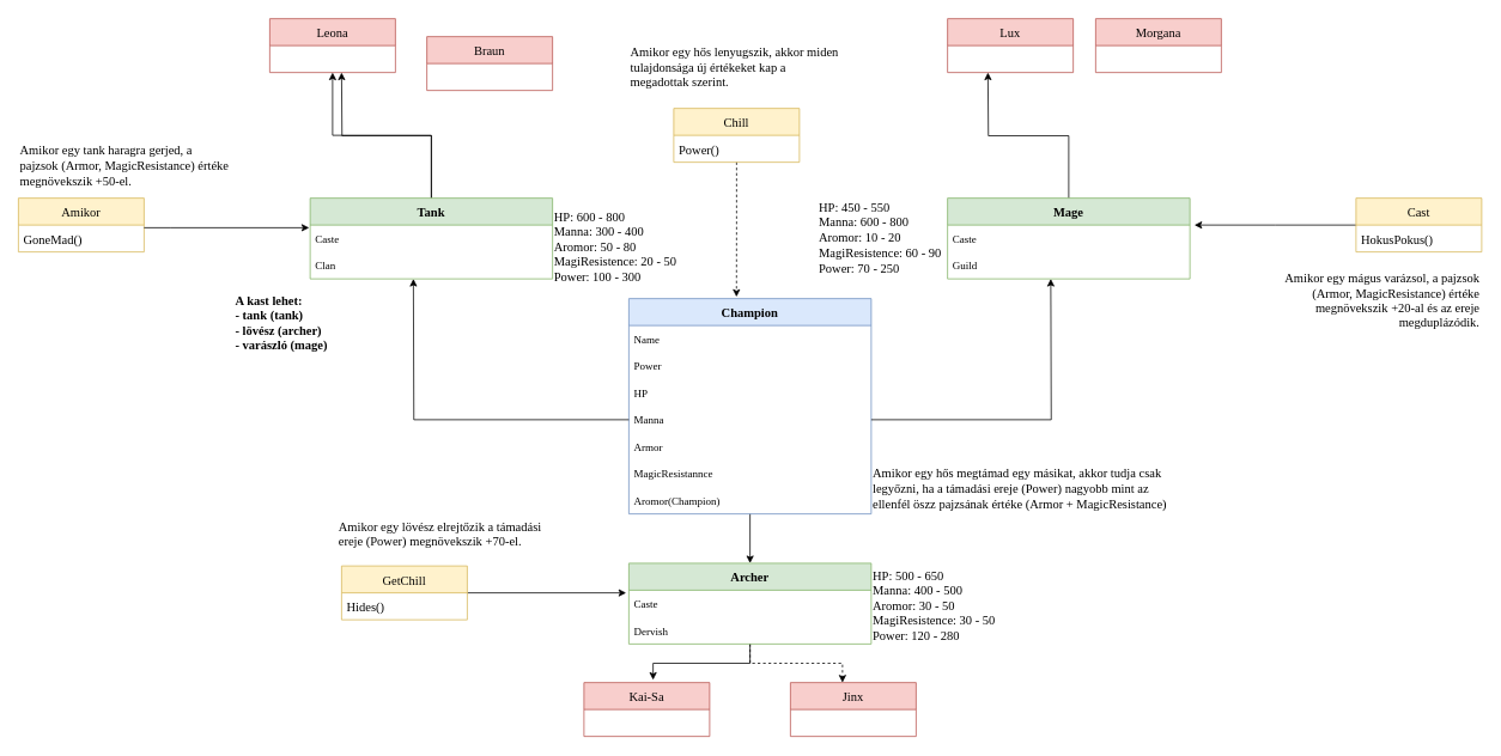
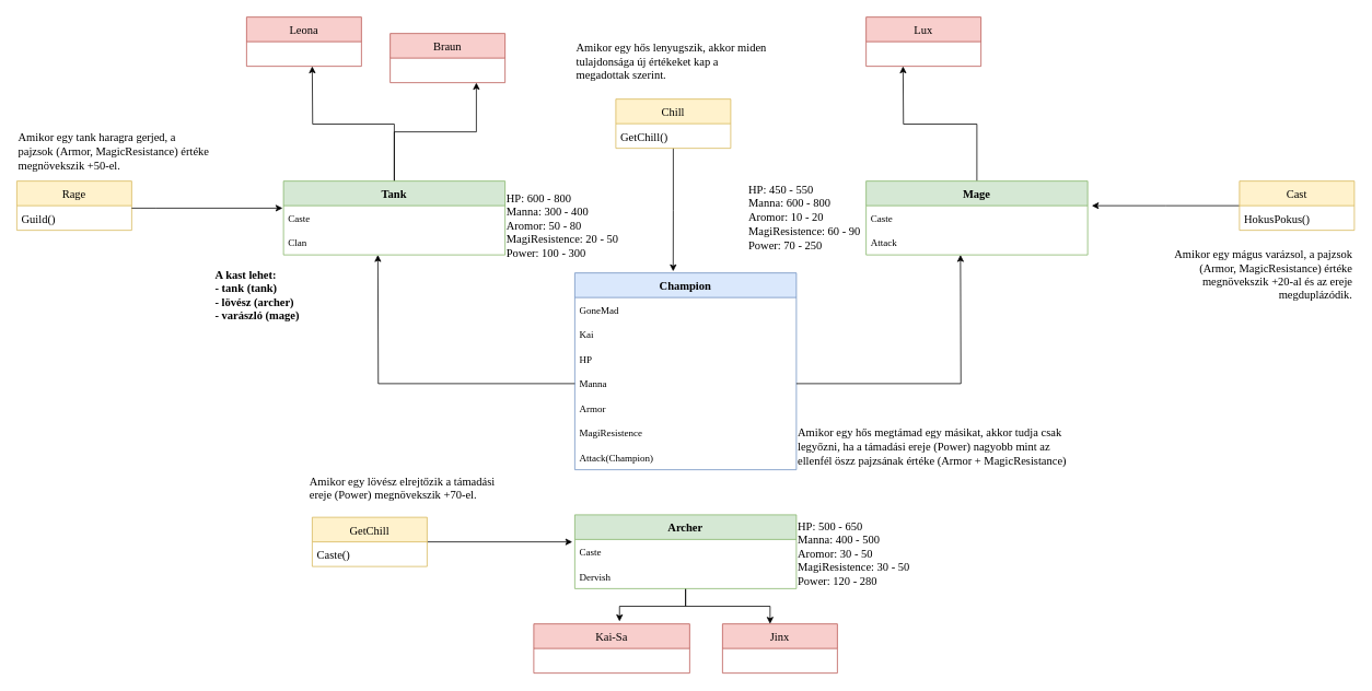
  <mxCell id="0" />
  <mxCell id="1" parent="0" />
- <mxCell id="2" style="edgeStyle=orthogonalEdgeStyle;rounded=0;orthogonalLoop=1;jettySize=auto;html=1;entryX=0.5;entryY=0;entryDx=0;entryDy=0;fontSize=14;fontFamily=Times New Roman;" edge="1" parent="1" source="3" target="18"><mxGeometry relative="1" as="geometry" /></mxCell>
  <mxCell id="3" value="Champion" style="swimlane;fontStyle=1;childLayout=stackLayout;horizontal=1;startSize=30;horizontalStack=0;resizeParent=1;resizeParentMax=0;resizeLast=0;collapsible=1;marginBottom=0;fontSize=14;fillColor=#dae8fc;strokeColor=#6c8ebf;fontFamily=Times New Roman;" vertex="1" parent="1"><mxGeometry x="700" y="332" width="270" height="240" as="geometry" /></mxCell>
- <mxCell id="4" value="Name" style="text;strokeColor=none;fillColor=none;align=left;verticalAlign=middle;spacingLeft=4;spacingRight=4;overflow=hidden;points=[[0,0.5],[1,0.5]];portConstraint=eastwest;rotatable=0;fontFamily=Times New Roman;" vertex="1" parent="3"><mxGeometry y="30" width="270" height="30" as="geometry" /></mxCell>
- <mxCell id="5" value="Power" style="text;strokeColor=none;fillColor=none;align=left;verticalAlign=middle;spacingLeft=4;spacingRight=4;overflow=hidden;points=[[0,0.5],[1,0.5]];portConstraint=eastwest;rotatable=0;fontFamily=Times New Roman;" vertex="1" parent="3"><mxGeometry y="60" width="270" height="30" as="geometry" /></mxCell>
+ <mxCell id="4" value="GoneMad" style="text;strokeColor=none;fillColor=none;align=left;verticalAlign=middle;spacingLeft=4;spacingRight=4;overflow=hidden;points=[[0,0.5],[1,0.5]];portConstraint=eastwest;rotatable=0;fontFamily=Times New Roman;" vertex="1" parent="3"><mxGeometry y="30" width="270" height="30" as="geometry" /></mxCell>
+ <mxCell id="5" value="Kai" style="text;strokeColor=none;fillColor=none;align=left;verticalAlign=middle;spacingLeft=4;spacingRight=4;overflow=hidden;points=[[0,0.5],[1,0.5]];portConstraint=eastwest;rotatable=0;fontFamily=Times New Roman;" vertex="1" parent="3"><mxGeometry y="60" width="270" height="30" as="geometry" /></mxCell>
  <mxCell id="6" value="HP" style="text;strokeColor=none;fillColor=none;align=left;verticalAlign=middle;spacingLeft=4;spacingRight=4;overflow=hidden;points=[[0,0.5],[1,0.5]];portConstraint=eastwest;rotatable=0;fontFamily=Times New Roman;" vertex="1" parent="3"><mxGeometry y="90" width="270" height="30" as="geometry" /></mxCell>
  <mxCell id="7" value="Manna" style="text;strokeColor=none;fillColor=none;align=left;verticalAlign=middle;spacingLeft=4;spacingRight=4;overflow=hidden;points=[[0,0.5],[1,0.5]];portConstraint=eastwest;rotatable=0;fontFamily=Times New Roman;" vertex="1" parent="3"><mxGeometry y="120" width="270" height="30" as="geometry" /></mxCell>
  <mxCell id="8" value="Armor" style="text;strokeColor=none;fillColor=none;align=left;verticalAlign=middle;spacingLeft=4;spacingRight=4;overflow=hidden;points=[[0,0.5],[1,0.5]];portConstraint=eastwest;rotatable=0;fontFamily=Times New Roman;" vertex="1" parent="3"><mxGeometry y="150" width="270" height="30" as="geometry" /></mxCell>
- <mxCell id="9" value="MagicResistannce" style="text;strokeColor=none;fillColor=none;align=left;verticalAlign=middle;spacingLeft=4;spacingRight=4;overflow=hidden;points=[[0,0.5],[1,0.5]];portConstraint=eastwest;rotatable=0;fontFamily=Times New Roman;" vertex="1" parent="3"><mxGeometry y="180" width="270" height="30" as="geometry" /></mxCell>
- <mxCell id="10" value="Aromor(Champion)" style="text;strokeColor=none;fillColor=none;align=left;verticalAlign=middle;spacingLeft=4;spacingRight=4;overflow=hidden;points=[[0,0.5],[1,0.5]];portConstraint=eastwest;rotatable=0;fontFamily=Times New Roman;" vertex="1" parent="3"><mxGeometry y="210" width="270" height="30" as="geometry" /></mxCell>
+ <mxCell id="9" value="MagiResistence" style="text;strokeColor=none;fillColor=none;align=left;verticalAlign=middle;spacingLeft=4;spacingRight=4;overflow=hidden;points=[[0,0.5],[1,0.5]];portConstraint=eastwest;rotatable=0;fontFamily=Times New Roman;" vertex="1" parent="3"><mxGeometry y="180" width="270" height="30" as="geometry" /></mxCell>
+ <mxCell id="10" value="Attack(Champion)" style="text;strokeColor=none;fillColor=none;align=left;verticalAlign=middle;spacingLeft=4;spacingRight=4;overflow=hidden;points=[[0,0.5],[1,0.5]];portConstraint=eastwest;rotatable=0;fontFamily=Times New Roman;" vertex="1" parent="3"><mxGeometry y="210" width="270" height="30" as="geometry" /></mxCell>
  <mxCell id="11" style="edgeStyle=orthogonalEdgeStyle;rounded=0;orthogonalLoop=1;jettySize=auto;html=1;fontSize=14;fontFamily=Times New Roman;" edge="1" parent="1" source="13"><mxGeometry relative="1" as="geometry"><mxPoint x="380" y="80" as="targetPoint" /></mxGeometry></mxCell>
- <mxCell id="12" style="edgeStyle=orthogonalEdgeStyle;rounded=0;orthogonalLoop=1;jettySize=auto;html=1;fontSize=14;fontFamily=Times New Roman;" edge="1" parent="1" source="13" target="31"><mxGeometry relative="1" as="geometry" /></mxCell>
+ <mxCell id="12" style="edgeStyle=orthogonalEdgeStyle;rounded=0;orthogonalLoop=1;jettySize=auto;html=1;entryX=0.75;entryY=1;entryDx=0;entryDy=0;fontSize=14;fontFamily=Times New Roman;" edge="1" parent="1" source="13" target="35"><mxGeometry relative="1" as="geometry" /></mxCell>
  <mxCell id="13" value="Tank" style="swimlane;fontStyle=1;childLayout=stackLayout;horizontal=1;startSize=30;horizontalStack=0;resizeParent=1;resizeParentMax=0;resizeLast=0;collapsible=1;marginBottom=0;fontSize=14;fillColor=#d5e8d4;strokeColor=#82b366;fontFamily=Times New Roman;" vertex="1" parent="1"><mxGeometry x="345" y="220" width="270" height="90" as="geometry" /></mxCell>
  <mxCell id="14" value="Caste" style="text;strokeColor=none;fillColor=none;align=left;verticalAlign=middle;spacingLeft=4;spacingRight=4;overflow=hidden;points=[[0,0.5],[1,0.5]];portConstraint=eastwest;rotatable=0;fontFamily=Times New Roman;" vertex="1" parent="13"><mxGeometry y="30" width="270" height="30" as="geometry" /></mxCell>
  <mxCell id="15" value="Clan" style="text;strokeColor=none;fillColor=none;align=left;verticalAlign=middle;spacingLeft=4;spacingRight=4;overflow=hidden;points=[[0,0.5],[1,0.5]];portConstraint=eastwest;rotatable=0;fontFamily=Times New Roman;" vertex="1" parent="13"><mxGeometry y="60" width="270" height="30" as="geometry" /></mxCell>
  <mxCell id="16" style="edgeStyle=orthogonalEdgeStyle;rounded=0;orthogonalLoop=1;jettySize=auto;html=1;entryX=0.55;entryY=-0.05;entryDx=0;entryDy=0;entryPerimeter=0;fontSize=14;fontFamily=Times New Roman;" edge="1" parent="1" source="18" target="32"><mxGeometry relative="1" as="geometry" /></mxCell>
- <mxCell id="17" style="edgeStyle=orthogonalEdgeStyle;rounded=0;orthogonalLoop=1;jettySize=auto;html=1;entryX=0.414;entryY=0;entryDx=0;entryDy=0;entryPerimeter=0;fontSize=14;fontFamily=Times New Roman;dashed=1;" edge="1" parent="1" source="18" target="38"><mxGeometry relative="1" as="geometry" /></mxCell>
+ <mxCell id="17" style="edgeStyle=orthogonalEdgeStyle;rounded=0;orthogonalLoop=1;jettySize=auto;html=1;entryX=0.414;entryY=0;entryDx=0;entryDy=0;entryPerimeter=0;fontSize=14;fontFamily=Times New Roman;" edge="1" parent="1" source="18" target="38"><mxGeometry relative="1" as="geometry" /></mxCell>
  <mxCell id="18" value="Archer" style="swimlane;fontStyle=1;childLayout=stackLayout;horizontal=1;startSize=30;horizontalStack=0;resizeParent=1;resizeParentMax=0;resizeLast=0;collapsible=1;marginBottom=0;fontSize=14;fillColor=#d5e8d4;strokeColor=#82b366;fontFamily=Times New Roman;" vertex="1" parent="1"><mxGeometry x="700" y="627" width="270" height="90" as="geometry" /></mxCell>
  <mxCell id="19" value="Caste" style="text;strokeColor=none;fillColor=none;align=left;verticalAlign=middle;spacingLeft=4;spacingRight=4;overflow=hidden;points=[[0,0.5],[1,0.5]];portConstraint=eastwest;rotatable=0;fontFamily=Times New Roman;" vertex="1" parent="18"><mxGeometry y="30" width="270" height="30" as="geometry" /></mxCell>
  <mxCell id="20" value="Dervish" style="text;strokeColor=none;fillColor=none;align=left;verticalAlign=middle;spacingLeft=4;spacingRight=4;overflow=hidden;points=[[0,0.5],[1,0.5]];portConstraint=eastwest;rotatable=0;fontStyle=0;fontFamily=Times New Roman;" vertex="1" parent="18"><mxGeometry y="60" width="270" height="30" as="geometry" /></mxCell>
  <mxCell id="21" style="edgeStyle=orthogonalEdgeStyle;rounded=0;orthogonalLoop=1;jettySize=auto;html=1;fontSize=14;fontFamily=Times New Roman;" edge="1" parent="1" source="22"><mxGeometry relative="1" as="geometry"><mxPoint x="1100" y="80" as="targetPoint" /></mxGeometry></mxCell>
  <mxCell id="22" value="Mage" style="swimlane;fontStyle=1;childLayout=stackLayout;horizontal=1;startSize=30;horizontalStack=0;resizeParent=1;resizeParentMax=0;resizeLast=0;collapsible=1;marginBottom=0;fontSize=14;fillColor=#d5e8d4;strokeColor=#82b366;fontFamily=Times New Roman;" vertex="1" parent="1"><mxGeometry x="1055" y="220" width="270" height="90" as="geometry" /></mxCell>
  <mxCell id="23" value="Caste" style="text;strokeColor=none;fillColor=none;align=left;verticalAlign=middle;spacingLeft=4;spacingRight=4;overflow=hidden;points=[[0,0.5],[1,0.5]];portConstraint=eastwest;rotatable=0;fontFamily=Times New Roman;" vertex="1" parent="22"><mxGeometry y="30" width="270" height="30" as="geometry" /></mxCell>
- <mxCell id="24" value="Guild" style="text;strokeColor=none;fillColor=none;align=left;verticalAlign=middle;spacingLeft=4;spacingRight=4;overflow=hidden;points=[[0,0.5],[1,0.5]];portConstraint=eastwest;rotatable=0;fontFamily=Times New Roman;" vertex="1" parent="22"><mxGeometry y="60" width="270" height="30" as="geometry" /></mxCell>
+ <mxCell id="24" value="Attack" style="text;strokeColor=none;fillColor=none;align=left;verticalAlign=middle;spacingLeft=4;spacingRight=4;overflow=hidden;points=[[0,0.5],[1,0.5]];portConstraint=eastwest;rotatable=0;fontFamily=Times New Roman;" vertex="1" parent="22"><mxGeometry y="60" width="270" height="30" as="geometry" /></mxCell>
  <mxCell id="25" style="edgeStyle=orthogonalEdgeStyle;rounded=0;orthogonalLoop=1;jettySize=auto;html=1;fontSize=14;fontFamily=Times New Roman;" edge="1" parent="1" source="7"><mxGeometry relative="1" as="geometry"><mxPoint x="460" y="310" as="targetPoint" /></mxGeometry></mxCell>
  <mxCell id="26" style="edgeStyle=orthogonalEdgeStyle;rounded=0;orthogonalLoop=1;jettySize=auto;html=1;fontSize=14;fontFamily=Times New Roman;" edge="1" parent="1" source="7"><mxGeometry relative="1" as="geometry"><mxPoint x="1170" y="310" as="targetPoint" /></mxGeometry></mxCell>
  <mxCell id="27" value="HP: 600 - 800&lt;br&gt;Manna: 300 - 400&lt;br&gt;Aromor: 50 - 80&lt;br&gt;MagiResistence: 20 - 50&lt;br&gt;Power: 100 - 300" style="text;html=1;strokeColor=none;fillColor=none;align=left;verticalAlign=middle;whiteSpace=wrap;rounded=0;fontSize=14;fontFamily=Times New Roman;" vertex="1" parent="1"><mxGeometry x="615" y="230" width="155" height="90" as="geometry" /></mxCell>
  <mxCell id="28" value="HP: 500 - 650&lt;br&gt;Manna: 400 - 500&lt;br&gt;Aromor: 30 - 50&lt;br&gt;MagiResistence: 30 - 50&lt;br&gt;Power: 120 - 280" style="text;html=1;strokeColor=none;fillColor=none;align=left;verticalAlign=middle;whiteSpace=wrap;rounded=0;fontSize=14;fontFamily=Times New Roman;" vertex="1" parent="1"><mxGeometry x="970" y="630" width="155" height="90" as="geometry" /></mxCell>
  <mxCell id="29" value="HP: 450 - 550&lt;br&gt;Manna: 600 - 800&lt;br&gt;Aromor: 10 - 20&lt;br&gt;MagiResistence: 60 - 90&lt;br&gt;Power: 70 - 250" style="text;html=1;strokeColor=none;fillColor=none;align=left;verticalAlign=middle;whiteSpace=wrap;rounded=0;fontSize=14;fontFamily=Times New Roman;" vertex="1" parent="1"><mxGeometry x="910" y="220" width="155" height="90" as="geometry" /></mxCell>
  <mxCell id="30" value="A kast lehet:&lt;br&gt;- tank (tank)&lt;br&gt;- lövész (archer)&lt;br&gt;- varászló (mage)" style="text;html=1;strokeColor=none;fillColor=none;align=left;verticalAlign=middle;whiteSpace=wrap;rounded=0;fontSize=14;fontStyle=1;fontFamily=Times New Roman;" vertex="1" parent="1"><mxGeometry y="320" width="130" height="80" as="geometry" x="260" /></mxCell>
  <mxCell id="31" value="Leona" style="swimlane;fontStyle=0;childLayout=stackLayout;horizontal=1;startSize=30;horizontalStack=0;resizeParent=1;resizeParentMax=0;resizeLast=0;collapsible=1;marginBottom=0;fontSize=14;fillColor=#f8cecc;strokeColor=#b85450;fontFamily=Times New Roman;" vertex="1" parent="1"><mxGeometry x="300" y="20" width="140" height="60" as="geometry" /></mxCell>
- <mxCell id="32" value="Kai-Sa" style="swimlane;fontStyle=0;childLayout=stackLayout;horizontal=1;startSize=30;horizontalStack=0;resizeParent=1;resizeParentMax=0;resizeLast=0;collapsible=1;marginBottom=0;fontSize=14;fillColor=#f8cecc;strokeColor=#b85450;fontFamily=Times New Roman;" vertex="1" parent="1"><mxGeometry x="650" y="760" width="140" height="60" as="geometry" /></mxCell>
+ <mxCell id="32" value="Kai-Sa" style="swimlane;fontStyle=0;childLayout=stackLayout;horizontal=1;startSize=30;horizontalStack=0;resizeParent=1;resizeParentMax=0;resizeLast=0;collapsible=1;marginBottom=0;fontSize=14;fillColor=#f8cecc;strokeColor=#b85450;fontFamily=Times New Roman;" vertex="1" parent="1"><mxGeometry x="650" y="760" width="190" height="60" as="geometry" /></mxCell>
  <mxCell id="33" value="Lux" style="swimlane;fontStyle=0;childLayout=stackLayout;horizontal=1;startSize=30;horizontalStack=0;resizeParent=1;resizeParentMax=0;resizeLast=0;collapsible=1;marginBottom=0;fontSize=14;fillColor=#f8cecc;strokeColor=#b85450;fontFamily=Times New Roman;" vertex="1" parent="1"><mxGeometry x="1055" y="20" width="140" height="60" as="geometry" /></mxCell>
- <mxCell id="34" value="Morgana" style="swimlane;fontStyle=0;childLayout=stackLayout;horizontal=1;startSize=30;horizontalStack=0;resizeParent=1;resizeParentMax=0;resizeLast=0;collapsible=1;marginBottom=0;fontSize=14;fillColor=#f8cecc;strokeColor=#b85450;fontFamily=Times New Roman;" vertex="1" parent="1"><mxGeometry x="1220" y="20" width="140" height="60" as="geometry" /></mxCell>
  <mxCell id="35" value="Braun" style="swimlane;fontStyle=0;childLayout=stackLayout;horizontal=1;startSize=30;horizontalStack=0;resizeParent=1;resizeParentMax=0;resizeLast=0;collapsible=1;marginBottom=0;fontSize=14;fillColor=#f8cecc;strokeColor=#b85450;fontFamily=Times New Roman;" vertex="1" parent="1"><mxGeometry x="475" y="40" width="140" height="60" as="geometry" /></mxCell>
- <mxCell id="36" value="Amikor" style="swimlane;fontStyle=0;childLayout=stackLayout;horizontal=1;startSize=30;horizontalStack=0;resizeParent=1;resizeParentMax=0;resizeLast=0;collapsible=1;marginBottom=0;fontSize=14;fillColor=#fff2cc;strokeColor=#d6b656;fontFamily=Times New Roman;" vertex="1" parent="1"><mxGeometry x="20" y="220" width="140" height="60" as="geometry" /></mxCell>
- <mxCell id="37" value="GoneMad()" style="text;strokeColor=none;fillColor=none;align=left;verticalAlign=middle;spacingLeft=4;spacingRight=4;overflow=hidden;points=[[0,0.5],[1,0.5]];portConstraint=eastwest;rotatable=0;fontSize=14;fontFamily=Times New Roman;" vertex="1" parent="36"><mxGeometry y="30" width="140" height="30" as="geometry" /></mxCell>
+ <mxCell id="36" value="Rage" style="swimlane;fontStyle=0;childLayout=stackLayout;horizontal=1;startSize=30;horizontalStack=0;resizeParent=1;resizeParentMax=0;resizeLast=0;collapsible=1;marginBottom=0;fontSize=14;fillColor=#fff2cc;strokeColor=#d6b656;fontFamily=Times New Roman;" vertex="1" parent="1"><mxGeometry x="20" y="220" width="140" height="60" as="geometry" /></mxCell>
+ <mxCell id="37" value="Guild()" style="text;strokeColor=none;fillColor=none;align=left;verticalAlign=middle;spacingLeft=4;spacingRight=4;overflow=hidden;points=[[0,0.5],[1,0.5]];portConstraint=eastwest;rotatable=0;fontSize=14;fontFamily=Times New Roman;" vertex="1" parent="36"><mxGeometry y="30" width="140" height="30" as="geometry" /></mxCell>
  <mxCell id="38" value="Jinx" style="swimlane;fontStyle=0;childLayout=stackLayout;horizontal=1;startSize=30;horizontalStack=0;resizeParent=1;resizeParentMax=0;resizeLast=0;collapsible=1;marginBottom=0;fontSize=14;fillColor=#f8cecc;strokeColor=#b85450;fontFamily=Times New Roman;" vertex="1" parent="1"><mxGeometry x="880" y="760" width="140" height="60" as="geometry" /></mxCell>
  <mxCell id="39" style="edgeStyle=orthogonalEdgeStyle;rounded=0;orthogonalLoop=1;jettySize=auto;html=1;entryX=-0.004;entryY=0.1;entryDx=0;entryDy=0;entryPerimeter=0;fontSize=14;fontFamily=Times New Roman;" edge="1" parent="1" source="37" target="14"><mxGeometry relative="1" as="geometry"><Array as="points"><mxPoint x="190" y="253" /><mxPoint x="190" y="253" /></Array></mxGeometry></mxCell>
  <mxCell id="40" value="Amikor egy tank haragra gerjed, a pajzsok (Armor, MagicResistance) értéke megnövekszik +50-el." style="text;html=1;strokeColor=none;fillColor=none;align=left;verticalAlign=middle;whiteSpace=wrap;rounded=0;fontSize=14;fontFamily=Times New Roman;" vertex="1" parent="1"><mxGeometry x="20" y="150" width="240" height="70" as="geometry" /></mxCell>
  <mxCell id="41" style="edgeStyle=orthogonalEdgeStyle;rounded=0;orthogonalLoop=1;jettySize=auto;html=1;entryX=-0.011;entryY=0.1;entryDx=0;entryDy=0;entryPerimeter=0;fontSize=14;fontFamily=Times New Roman;" edge="1" parent="1" source="42" target="19"><mxGeometry relative="1" as="geometry" /></mxCell>
  <mxCell id="42" value="GetChill" style="swimlane;fontStyle=0;childLayout=stackLayout;horizontal=1;startSize=30;horizontalStack=0;resizeParent=1;resizeParentMax=0;resizeLast=0;collapsible=1;marginBottom=0;fontSize=14;fillColor=#fff2cc;strokeColor=#d6b656;fontFamily=Times New Roman;" vertex="1" parent="1"><mxGeometry x="380" y="630" width="140" height="60" as="geometry" /></mxCell>
- <mxCell id="43" value="Hides()" style="text;strokeColor=none;fillColor=none;align=left;verticalAlign=middle;spacingLeft=4;spacingRight=4;overflow=hidden;points=[[0,0.5],[1,0.5]];portConstraint=eastwest;rotatable=0;fontSize=14;fontFamily=Times New Roman;" vertex="1" parent="42"><mxGeometry y="30" width="140" height="30" as="geometry" /></mxCell>
+ <mxCell id="43" value="Caste()" style="text;strokeColor=none;fillColor=none;align=left;verticalAlign=middle;spacingLeft=4;spacingRight=4;overflow=hidden;points=[[0,0.5],[1,0.5]];portConstraint=eastwest;rotatable=0;fontSize=14;fontFamily=Times New Roman;" vertex="1" parent="42"><mxGeometry y="30" width="140" height="30" as="geometry" /></mxCell>
  <mxCell id="44" value="Amikor egy lövész elrejtőzik a támadási ereje (Power) megnövekszik +70-el." style="text;html=1;strokeColor=none;fillColor=none;align=left;verticalAlign=middle;whiteSpace=wrap;rounded=0;fontSize=14;fontFamily=Times New Roman;" vertex="1" parent="1"><mxGeometry x="375" y="560" width="240" height="70" as="geometry" /></mxCell>
  <mxCell id="45" value="Amikor egy mágus varázsol, a pajzsok (Armor, MagicResistance) értéke megnövekszik +20-al és az ereje megduplázódik." style="text;html=1;strokeColor=none;fillColor=none;align=right;verticalAlign=middle;whiteSpace=wrap;rounded=0;fontSize=14;fontFamily=Times New Roman;" vertex="1" parent="1"><mxGeometry x="1410" y="300" width="240" height="70" as="geometry" /></mxCell>
  <mxCell id="46" style="edgeStyle=orthogonalEdgeStyle;rounded=0;orthogonalLoop=1;jettySize=auto;html=1;fontSize=14;fontFamily=Times New Roman;" edge="1" parent="1" source="47"><mxGeometry relative="1" as="geometry"><mxPoint x="1330" y="250" as="targetPoint" /></mxGeometry></mxCell>
  <mxCell id="47" value="Cast" style="swimlane;fontStyle=0;childLayout=stackLayout;horizontal=1;startSize=30;horizontalStack=0;resizeParent=1;resizeParentMax=0;resizeLast=0;collapsible=1;marginBottom=0;fontSize=14;fillColor=#fff2cc;strokeColor=#d6b656;fontFamily=Times New Roman;" vertex="1" parent="1"><mxGeometry x="1510" y="220" width="140" height="60" as="geometry" /></mxCell>
  <mxCell id="48" value="HokusPokus()" style="text;strokeColor=none;fillColor=none;align=left;verticalAlign=middle;spacingLeft=4;spacingRight=4;overflow=hidden;points=[[0,0.5],[1,0.5]];portConstraint=eastwest;rotatable=0;fontSize=14;fontFamily=Times New Roman;" vertex="1" parent="47"><mxGeometry y="30" width="140" height="30" as="geometry" /></mxCell>
- <mxCell id="49" style="edgeStyle=orthogonalEdgeStyle;rounded=0;orthogonalLoop=1;jettySize=auto;html=1;entryX=0.444;entryY=-0.008;entryDx=0;entryDy=0;entryPerimeter=0;fontSize=14;fontFamily=Times New Roman;dashed=1;" edge="1" parent="1" source="50" target="3"><mxGeometry relative="1" as="geometry" /></mxCell>
+ <mxCell id="49" style="edgeStyle=orthogonalEdgeStyle;rounded=0;orthogonalLoop=1;jettySize=auto;html=1;entryX=0.444;entryY=-0.008;entryDx=0;entryDy=0;entryPerimeter=0;fontSize=14;fontFamily=Times New Roman;" edge="1" parent="1" source="50" target="3"><mxGeometry relative="1" as="geometry" /></mxCell>
  <mxCell id="50" value="Chill" style="swimlane;fontStyle=0;childLayout=stackLayout;horizontal=1;startSize=30;horizontalStack=0;resizeParent=1;resizeParentMax=0;resizeLast=0;collapsible=1;marginBottom=0;fontSize=14;fillColor=#fff2cc;strokeColor=#d6b656;fontFamily=Times New Roman;" vertex="1" parent="1"><mxGeometry x="750" y="120" width="140" height="60" as="geometry" /></mxCell>
- <mxCell id="51" value="Power()" style="text;strokeColor=none;fillColor=none;align=left;verticalAlign=middle;spacingLeft=4;spacingRight=4;overflow=hidden;points=[[0,0.5],[1,0.5]];portConstraint=eastwest;rotatable=0;fontSize=14;fontFamily=Times New Roman;" vertex="1" parent="50"><mxGeometry y="30" width="140" height="30" as="geometry" /></mxCell>
+ <mxCell id="51" value="GetChill()" style="text;strokeColor=none;fillColor=none;align=left;verticalAlign=middle;spacingLeft=4;spacingRight=4;overflow=hidden;points=[[0,0.5],[1,0.5]];portConstraint=eastwest;rotatable=0;fontSize=14;fontFamily=Times New Roman;" vertex="1" parent="50"><mxGeometry y="30" width="140" height="30" as="geometry" /></mxCell>
  <mxCell id="52" value="Amikor egy hős lenyugszik, akkor miden tulajdonsága új értékeket kap a megadottak szerint." style="text;html=1;strokeColor=none;fillColor=none;align=left;verticalAlign=middle;whiteSpace=wrap;rounded=0;fontSize=14;fontFamily=Times New Roman;" vertex="1" parent="1"><mxGeometry x="700" y="40" width="240" height="70" as="geometry" /></mxCell>
  <mxCell id="53" value="Amikor egy hős megtámad egy másikat, akkor tudja csak legyőzni, ha a támadási ereje (Power) nagyobb mint az ellenfél öszz pajzsának értéke (Armor + MagicResistance)" style="text;html=1;strokeColor=none;fillColor=none;align=left;verticalAlign=middle;whiteSpace=wrap;rounded=0;fontSize=14;fontFamily=Times New Roman;" vertex="1" parent="1"><mxGeometry x="970" y="500" width="340" height="90" as="geometry" /></mxCell>
